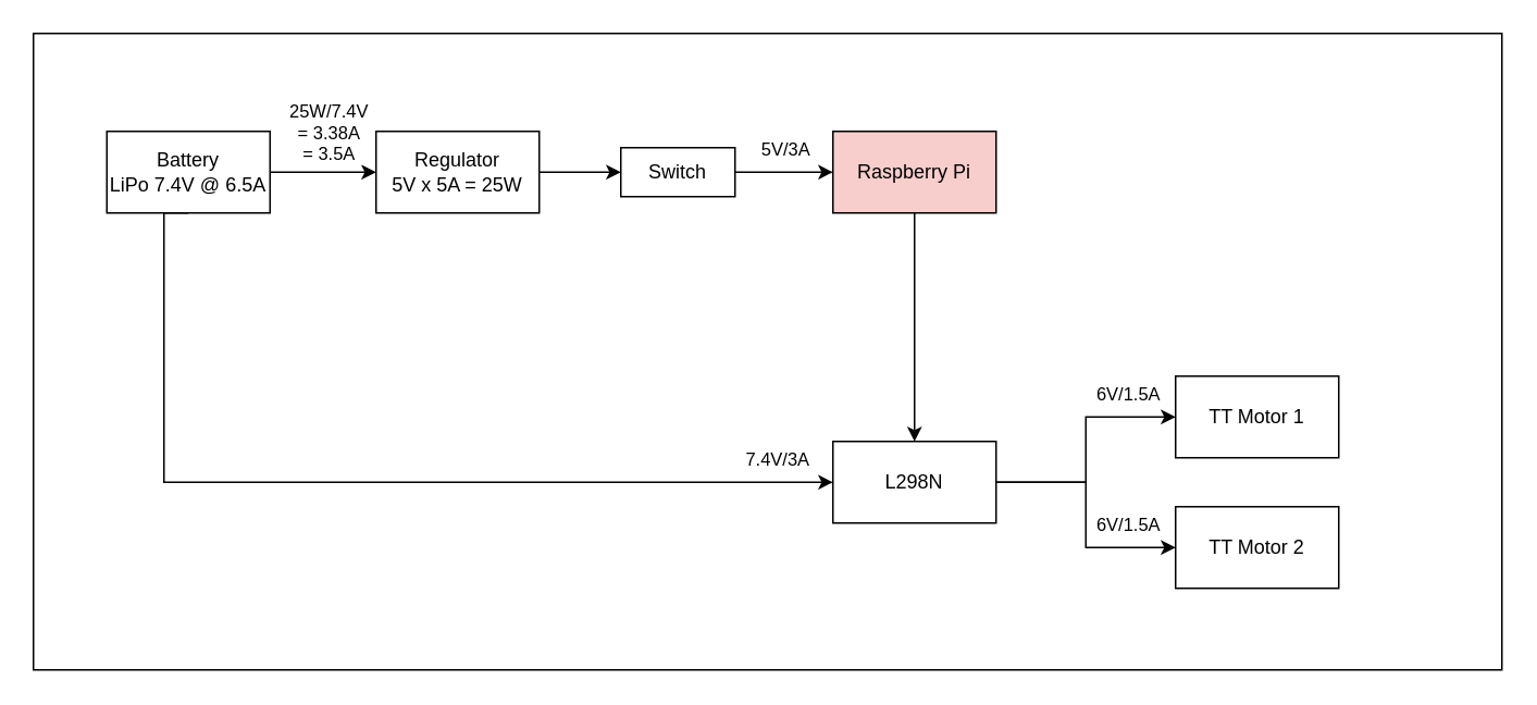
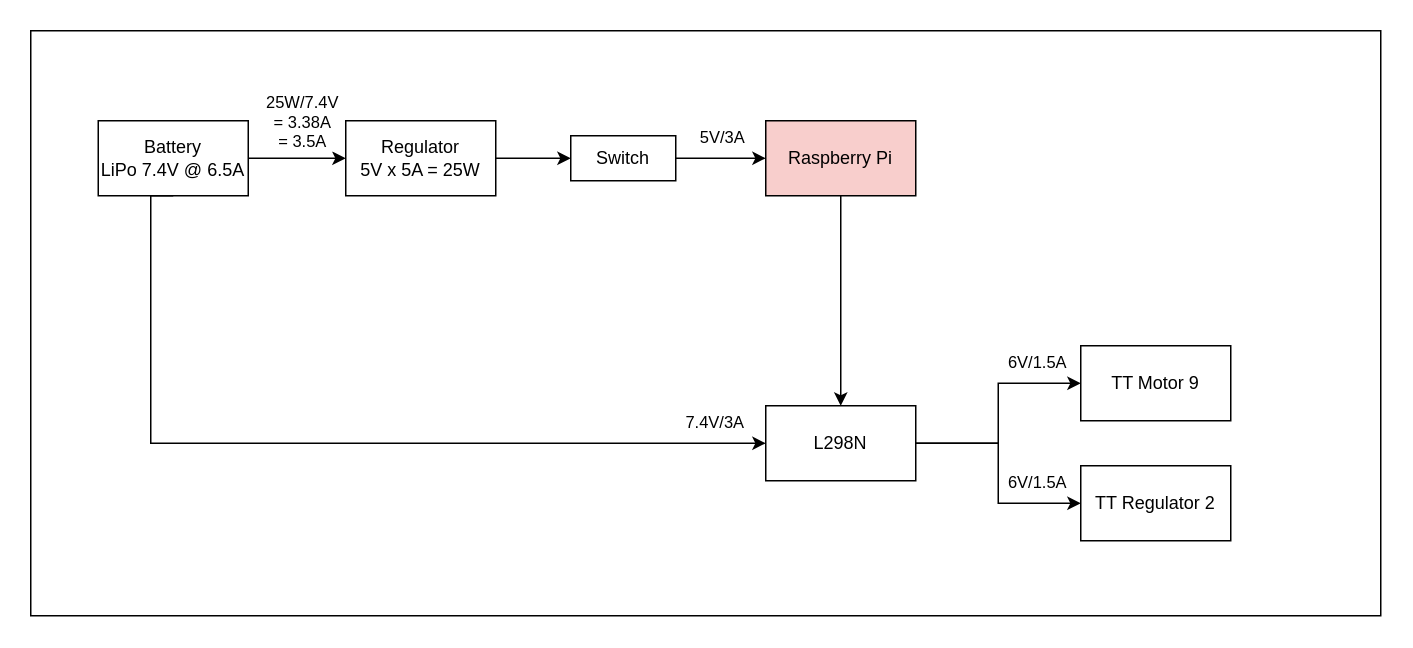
  <mxCell id="0" />
  <mxCell id="1" parent="0" />
  <mxCell id="2" value="" style="rounded=0;whiteSpace=wrap;html=1;" parent="1" vertex="1"><mxGeometry x="20" y="20" width="900" height="390" as="geometry" /></mxCell>
  <mxCell id="3" value="Raspberry Pi" style="rounded=0;whiteSpace=wrap;html=1;fillColor=#f8cecc;" parent="1" vertex="1"><mxGeometry x="510" y="80" width="100" height="50" as="geometry" /></mxCell>
  <mxCell id="4" style="edgeStyle=orthogonalEdgeStyle;rounded=0;orthogonalLoop=1;jettySize=auto;html=1;exitX=0.5;exitY=1;exitDx=0;exitDy=0;entryX=0.5;entryY=0;entryDx=0;entryDy=0;" parent="1" source="3" target="12" edge="1"><mxGeometry relative="1" as="geometry"><mxPoint x="560" y="215" as="sourcePoint" /></mxGeometry></mxCell>
- <mxCell id="5" value="TT Motor 2" style="rounded=0;whiteSpace=wrap;html=1;" parent="1" vertex="1"><mxGeometry x="720" y="310" width="100" height="50" as="geometry" /></mxCell>
- <mxCell id="6" value="TT Motor 1" style="rounded=0;whiteSpace=wrap;html=1;" parent="1" vertex="1"><mxGeometry x="720" y="230" width="100" height="50" as="geometry" /></mxCell>
+ <mxCell id="5" value="TT Regulator 2" style="rounded=0;whiteSpace=wrap;html=1;" parent="1" vertex="1"><mxGeometry x="720" y="310" width="100" height="50" as="geometry" /></mxCell>
+ <mxCell id="6" value="TT Motor 9" style="rounded=0;whiteSpace=wrap;html=1;" parent="1" vertex="1"><mxGeometry x="720" y="230" width="100" height="50" as="geometry" /></mxCell>
  <mxCell id="7" value="Battery&lt;br&gt;LiPo 7.4V @ 6.5A" style="rounded=0;whiteSpace=wrap;html=1;" parent="1" vertex="1"><mxGeometry x="65" y="80" width="100" height="50" as="geometry" /></mxCell>
  <mxCell id="8" style="edgeStyle=orthogonalEdgeStyle;rounded=0;orthogonalLoop=1;jettySize=auto;html=1;exitX=1;exitY=0.5;exitDx=0;exitDy=0;" parent="1" source="12" target="6" edge="1"><mxGeometry relative="1" as="geometry" /></mxCell>
  <mxCell id="9" value="6V/1.5A" style="edgeLabel;html=1;align=center;verticalAlign=middle;resizable=0;points=[];" parent="8" vertex="1" connectable="0"><mxGeometry x="0.473" y="-1" relative="1" as="geometry"><mxPoint x="10" y="-16" as="offset" /></mxGeometry></mxCell>
  <mxCell id="10" style="edgeStyle=orthogonalEdgeStyle;rounded=0;orthogonalLoop=1;jettySize=auto;html=1;exitX=1;exitY=0.5;exitDx=0;exitDy=0;entryX=0;entryY=0.5;entryDx=0;entryDy=0;" parent="1" source="12" target="5" edge="1"><mxGeometry relative="1" as="geometry" /></mxCell>
  <mxCell id="11" value="6V/1.5A" style="edgeLabel;html=1;align=center;verticalAlign=middle;resizable=0;points=[];" parent="10" vertex="1" connectable="0"><mxGeometry x="0.427" relative="1" as="geometry"><mxPoint x="13" y="-15" as="offset" /></mxGeometry></mxCell>
  <mxCell id="12" value="L298N" style="rounded=0;whiteSpace=wrap;html=1;" parent="1" vertex="1"><mxGeometry x="510" y="270" width="100" height="50" as="geometry" /></mxCell>
  <mxCell id="13" value="Regulator&lt;br&gt;5V x 5A = 25W" style="rounded=0;whiteSpace=wrap;html=1;" parent="1" vertex="1"><mxGeometry x="230" y="80" width="100" height="50" as="geometry" /></mxCell>
  <mxCell id="14" value="" style="edgeStyle=orthogonalEdgeStyle;rounded=0;orthogonalLoop=1;jettySize=auto;html=1;exitX=1;exitY=0.5;exitDx=0;exitDy=0;entryX=0;entryY=0.5;entryDx=0;entryDy=0;" parent="1" source="7" target="13" edge="1"><mxGeometry relative="1" as="geometry"><mxPoint x="150" y="100" as="sourcePoint" /><mxPoint x="120" y="105" as="targetPoint" /></mxGeometry></mxCell>
  <mxCell id="15" value="25W/7.4V&lt;br&gt;= 3.38A&lt;br&gt;= 3.5A" style="edgeLabel;html=1;align=center;verticalAlign=middle;resizable=0;points=[];" parent="14" vertex="1" connectable="0"><mxGeometry x="-0.242" y="-1" relative="1" as="geometry"><mxPoint x="10" y="-26" as="offset" /></mxGeometry></mxCell>
  <mxCell id="16" value="" style="edgeStyle=orthogonalEdgeStyle;rounded=0;orthogonalLoop=1;jettySize=auto;html=1;entryX=0;entryY=0.5;entryDx=0;entryDy=0;exitX=0.5;exitY=1;exitDx=0;exitDy=0;" parent="1" source="7" target="12" edge="1"><mxGeometry relative="1" as="geometry"><mxPoint x="-50" y="170" as="sourcePoint" /><mxPoint x="400" y="380" as="targetPoint" /><Array as="points"><mxPoint x="100" y="295" /></Array></mxGeometry></mxCell>
  <mxCell id="17" value="7.4V/3A" style="edgeLabel;html=1;align=center;verticalAlign=middle;resizable=0;points=[];" parent="16" vertex="1" connectable="0"><mxGeometry x="0.855" y="2" relative="1" as="geometry"><mxPoint x="8" y="-13" as="offset" /></mxGeometry></mxCell>
  <mxCell id="18" value="" style="edgeStyle=orthogonalEdgeStyle;rounded=0;orthogonalLoop=1;jettySize=auto;html=1;exitX=1;exitY=0.5;exitDx=0;exitDy=0;entryX=0;entryY=0.5;entryDx=0;entryDy=0;" parent="1" source="13" target="21" edge="1"><mxGeometry relative="1" as="geometry"><mxPoint x="340" y="247.5" as="sourcePoint" /><mxPoint x="380" y="105" as="targetPoint" /></mxGeometry></mxCell>
  <mxCell id="19" value="5V/3A" style="edgeLabel;html=1;align=center;verticalAlign=middle;resizable=0;points=[];" parent="18" vertex="1" connectable="0"><mxGeometry x="-0.199" y="-1" relative="1" as="geometry"><mxPoint x="130" y="-16" as="offset" /></mxGeometry></mxCell>
  <mxCell id="20" style="edgeStyle=orthogonalEdgeStyle;rounded=0;orthogonalLoop=1;jettySize=auto;html=1;exitX=1;exitY=0.5;exitDx=0;exitDy=0;entryX=0;entryY=0.5;entryDx=0;entryDy=0;" parent="1" source="21" target="3" edge="1"><mxGeometry relative="1" as="geometry" /></mxCell>
  <mxCell id="21" value="Switch" style="rounded=0;whiteSpace=wrap;html=1;" parent="1" vertex="1"><mxGeometry x="380" y="90" width="70" height="30" as="geometry" /></mxCell>
